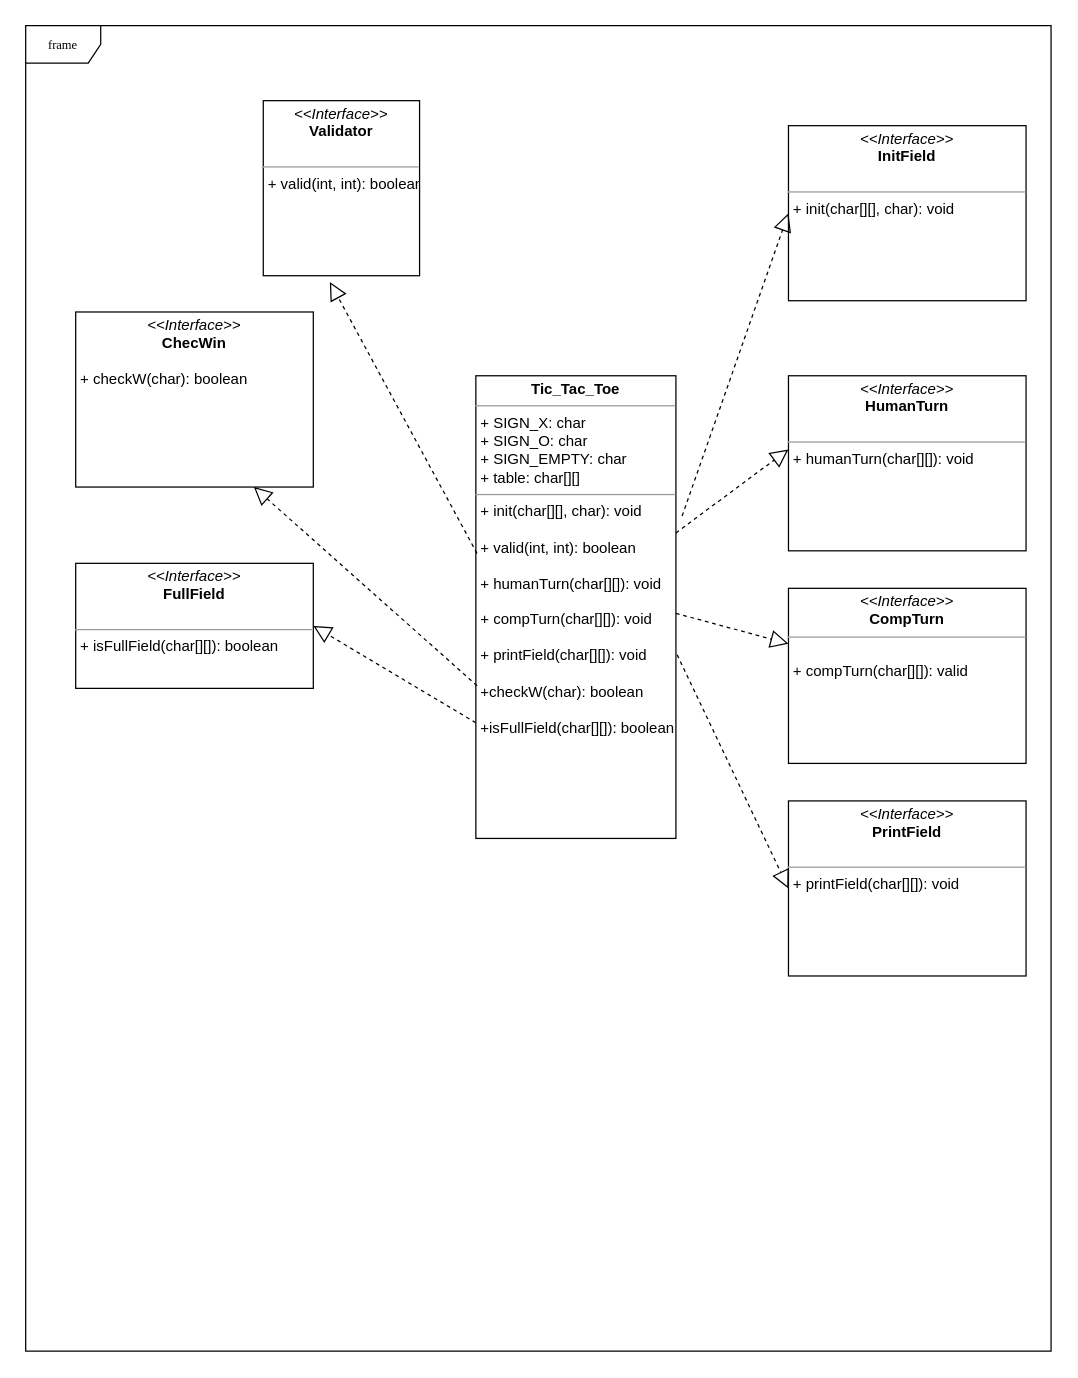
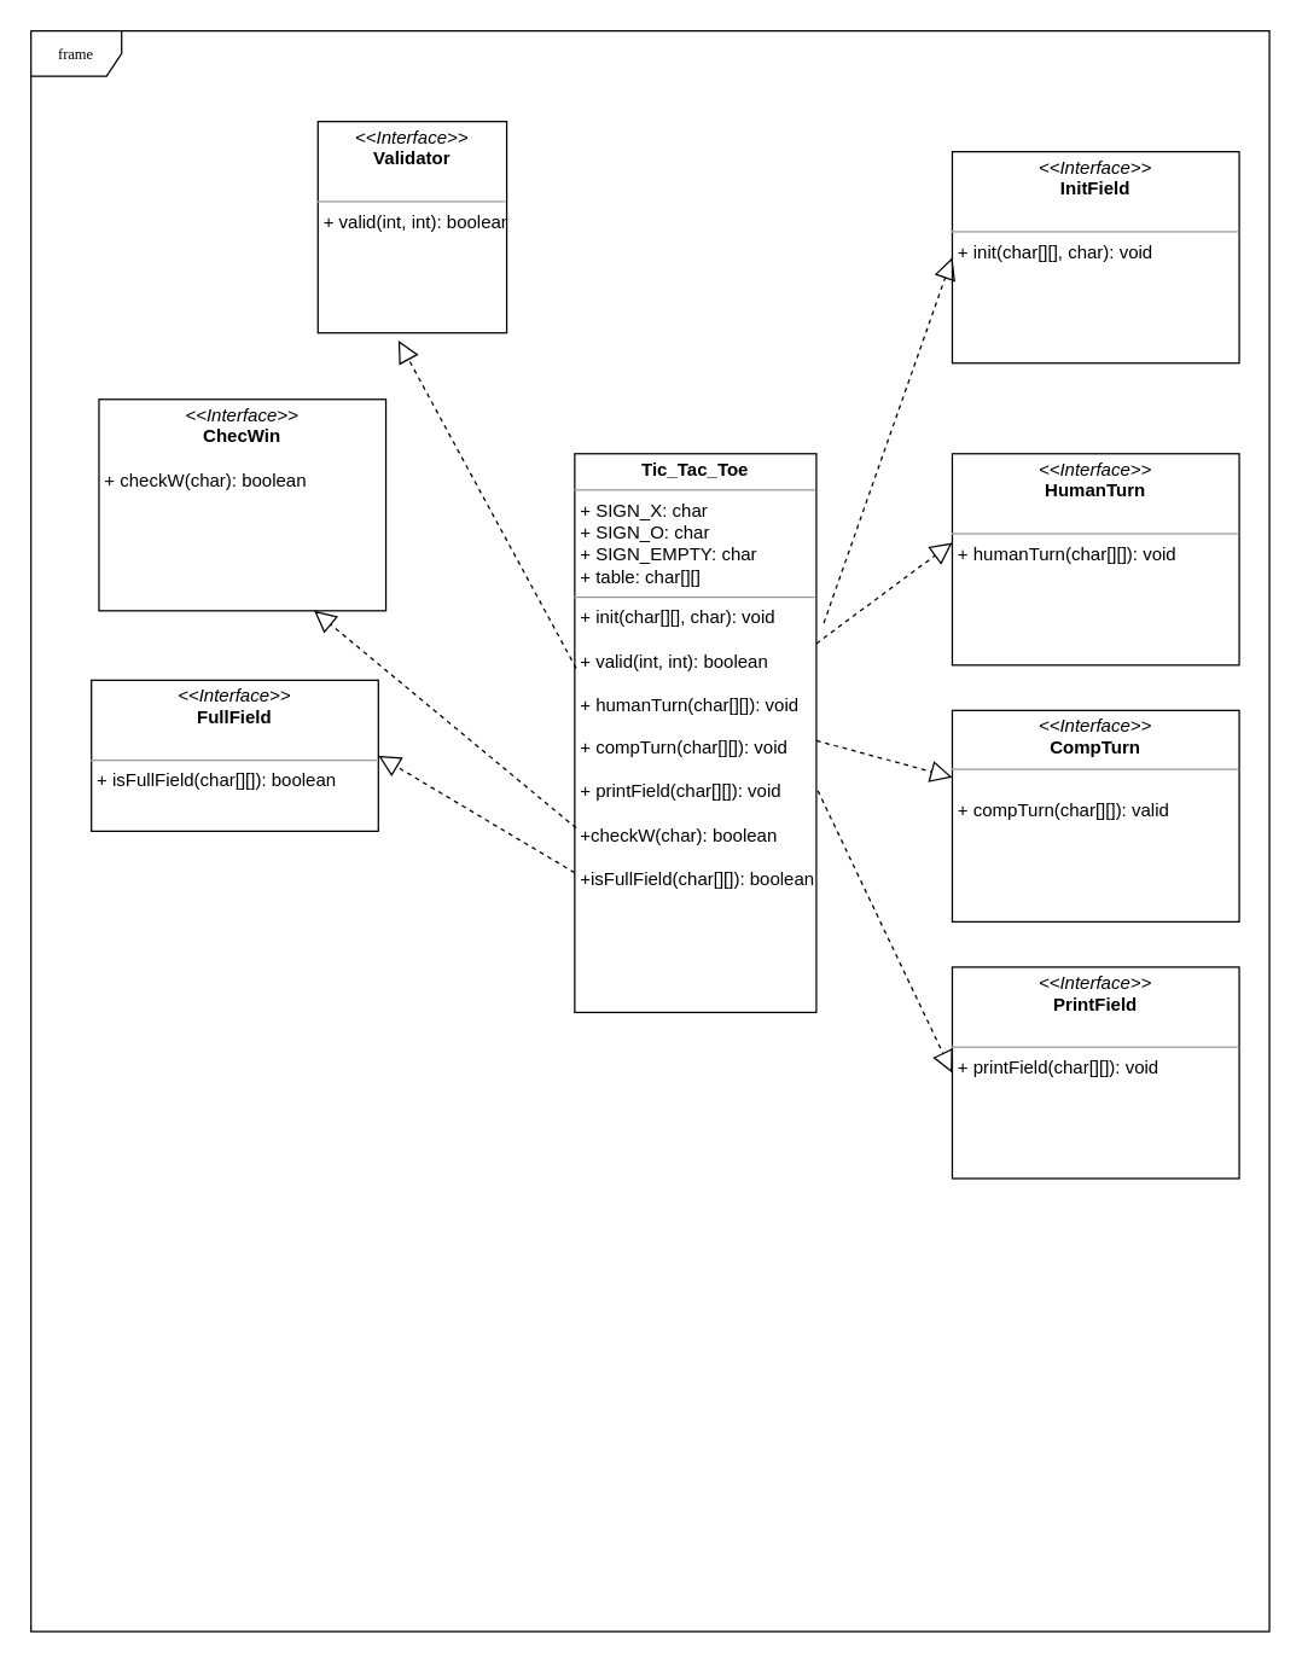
  <mxCell id="0" />
  <mxCell id="1" parent="0" />
  <mxCell id="2" value="frame" style="shape=umlFrame;whiteSpace=wrap;html=1;rounded=0;shadow=0;comic=0;labelBackgroundColor=none;strokeWidth=1;fontFamily=Verdana;fontSize=10;align=center;" parent="1" vertex="1"><mxGeometry x="20" y="20" width="820" height="1060" as="geometry" /></mxCell>
  <mxCell id="3" value="&lt;p style=&quot;margin: 0px ; margin-top: 4px ; text-align: center&quot;&gt;&lt;i&gt;&amp;lt;&amp;lt;Interface&amp;gt;&amp;gt;&lt;/i&gt;&lt;br&gt;&lt;b&gt;InitField&lt;/b&gt;&lt;/p&gt;&lt;p style=&quot;margin: 0px ; margin-left: 4px&quot;&gt;&lt;br&gt;&lt;/p&gt;&lt;hr size=&quot;1&quot;&gt;&lt;p style=&quot;margin: 0px ; margin-left: 4px&quot;&gt;+ init(char[][], char): void&lt;br&gt;&lt;br&gt;&lt;/p&gt;" style="verticalAlign=top;align=left;overflow=fill;fontSize=12;fontFamily=Helvetica;html=1;rounded=0;shadow=0;comic=0;labelBackgroundColor=none;strokeWidth=1" parent="1" vertex="1"><mxGeometry x="630" y="100" width="190" height="140" as="geometry" /></mxCell>
  <mxCell id="4" value="&lt;p style=&quot;margin: 0px ; margin-top: 4px ; text-align: center&quot;&gt;&lt;i&gt;&amp;lt;&amp;lt;Interface&amp;gt;&amp;gt;&lt;/i&gt;&lt;br&gt;&lt;b&gt;HumanTurn&lt;/b&gt;&lt;/p&gt;&lt;p style=&quot;margin: 0px ; margin-left: 4px&quot;&gt;&lt;br&gt;&lt;/p&gt;&lt;hr size=&quot;1&quot;&gt;&lt;p style=&quot;margin: 0px ; margin-left: 4px&quot;&gt;+ humanTurn(char[][]): void&lt;br&gt;&lt;br&gt;&lt;/p&gt;" style="verticalAlign=top;align=left;overflow=fill;fontSize=12;fontFamily=Helvetica;html=1;rounded=0;shadow=0;comic=0;labelBackgroundColor=none;strokeWidth=1" parent="1" vertex="1"><mxGeometry x="630" y="300" width="190" height="140" as="geometry" /></mxCell>
  <mxCell id="5" value="&lt;p style=&quot;margin: 0px ; margin-top: 4px ; text-align: center&quot;&gt;&lt;i&gt;&amp;lt;&amp;lt;Interface&amp;gt;&amp;gt;&lt;/i&gt;&lt;br&gt;&lt;b&gt;PrintField&lt;/b&gt;&lt;/p&gt;&lt;p style=&quot;margin: 0px ; margin-left: 4px&quot;&gt;&lt;br&gt;&lt;/p&gt;&lt;hr size=&quot;1&quot;&gt;&lt;p style=&quot;margin: 0px ; margin-left: 4px&quot;&gt;+ printField(char[][]): void&lt;br&gt;&lt;/p&gt;" style="verticalAlign=top;align=left;overflow=fill;fontSize=12;fontFamily=Helvetica;html=1;rounded=0;shadow=0;comic=0;labelBackgroundColor=none;strokeWidth=1" parent="1" vertex="1"><mxGeometry x="630" y="640" width="190" height="140" as="geometry" /></mxCell>
  <mxCell id="6" value="&lt;p style=&quot;margin: 0px ; margin-top: 4px ; text-align: center&quot;&gt;&lt;i&gt;&amp;lt;&amp;lt;Interface&amp;gt;&amp;gt;&lt;/i&gt;&lt;br&gt;&lt;b&gt;Validator&lt;/b&gt;&lt;/p&gt;&lt;p style=&quot;margin: 0px ; margin-left: 4px&quot;&gt;&lt;br&gt;&lt;/p&gt;&lt;hr size=&quot;1&quot;&gt;&lt;p style=&quot;margin: 0px ; margin-left: 4px&quot;&gt;+ valid(int, int): boolean&lt;br&gt;&lt;/p&gt;" style="verticalAlign=top;align=left;overflow=fill;fontSize=12;fontFamily=Helvetica;html=1;rounded=0;shadow=0;comic=0;labelBackgroundColor=none;strokeWidth=1" parent="1" vertex="1"><mxGeometry x="210" y="80" width="125" height="140" as="geometry" /></mxCell>
  <mxCell id="7" value="&lt;p style=&quot;margin: 0px ; margin-top: 4px ; text-align: center&quot;&gt;&lt;i&gt;&amp;lt;&amp;lt;Interface&amp;gt;&amp;gt;&lt;/i&gt;&lt;br&gt;&lt;b&gt;CompTurn&lt;/b&gt;&lt;/p&gt;&lt;hr size=&quot;1&quot;&gt;&lt;p style=&quot;margin: 0px ; margin-left: 4px&quot;&gt;&lt;/p&gt;&lt;p style=&quot;margin: 0px ; margin-left: 4px&quot;&gt;&lt;br&gt;+ compTurn(char[][]): valid&lt;/p&gt;" style="verticalAlign=top;align=left;overflow=fill;fontSize=12;fontFamily=Helvetica;html=1;rounded=0;shadow=0;comic=0;labelBackgroundColor=none;strokeWidth=1" parent="1" vertex="1"><mxGeometry x="630" y="470" width="190" height="140" as="geometry" /></mxCell>
- <mxCell id="8" value="&lt;p style=&quot;margin: 0px ; margin-top: 4px ; text-align: center&quot;&gt;&lt;i&gt;&amp;lt;&amp;lt;Interface&amp;gt;&amp;gt;&lt;/i&gt;&lt;br&gt;&lt;b&gt;ChecWin&lt;/b&gt;&lt;/p&gt;&lt;p style=&quot;margin: 0px ; margin-left: 4px&quot;&gt;&lt;br&gt;&lt;/p&gt;&lt;p style=&quot;margin: 0px ; margin-left: 4px&quot;&gt;+ checkW(char): boolean&lt;br&gt;&lt;br&gt;&lt;/p&gt;" style="verticalAlign=top;align=left;overflow=fill;fontSize=12;fontFamily=Helvetica;html=1;rounded=0;shadow=0;comic=0;labelBackgroundColor=none;strokeWidth=1;" parent="1" vertex="1"><mxGeometry x="60" y="249" width="190" height="140" as="geometry" /></mxCell>
+ <mxCell id="8" value="&lt;p style=&quot;margin: 0px ; margin-top: 4px ; text-align: center&quot;&gt;&lt;i&gt;&amp;lt;&amp;lt;Interface&amp;gt;&amp;gt;&lt;/i&gt;&lt;br&gt;&lt;b&gt;ChecWin&lt;/b&gt;&lt;/p&gt;&lt;p style=&quot;margin: 0px ; margin-left: 4px&quot;&gt;&lt;br&gt;&lt;/p&gt;&lt;p style=&quot;margin: 0px ; margin-left: 4px&quot;&gt;+ checkW(char): boolean&lt;br&gt;&lt;br&gt;&lt;/p&gt;" style="verticalAlign=top;align=left;overflow=fill;fontSize=12;fontFamily=Helvetica;html=1;rounded=0;shadow=0;comic=0;labelBackgroundColor=none;strokeWidth=1;" parent="1" vertex="1"><mxGeometry x="65" y="264" width="190" height="140" as="geometry" /></mxCell>
  <mxCell id="9" value="&lt;p style=&quot;margin: 0px ; margin-top: 4px ; text-align: center&quot;&gt;&lt;i&gt;&amp;lt;&amp;lt;Interface&amp;gt;&amp;gt;&lt;/i&gt;&lt;br&gt;&lt;b&gt;FullField&lt;/b&gt;&lt;/p&gt;&lt;p style=&quot;margin: 0px ; margin-left: 4px&quot;&gt;&lt;br&gt;&lt;/p&gt;&lt;hr size=&quot;1&quot;&gt;&lt;p style=&quot;margin: 0px ; margin-left: 4px&quot;&gt;+ isFullField(char[][]): boolean&lt;br&gt;&lt;/p&gt;" style="verticalAlign=top;align=left;overflow=fill;fontSize=12;fontFamily=Helvetica;html=1;rounded=0;shadow=0;comic=0;labelBackgroundColor=none;strokeWidth=1" parent="1" vertex="1"><mxGeometry x="60" y="450" width="190" height="100" as="geometry" /></mxCell>
  <mxCell id="10" value="&lt;p style=&quot;margin: 0px ; margin-top: 4px ; text-align: center&quot;&gt;&lt;b&gt;Tic_Tac_Toe&lt;/b&gt;&lt;/p&gt;&lt;hr size=&quot;1&quot;&gt;&lt;p style=&quot;margin: 0px ; margin-left: 4px&quot;&gt;+ SIGN_X: char&lt;/p&gt;&lt;p style=&quot;margin: 0px ; margin-left: 4px&quot;&gt;+ SIGN_O: char&lt;/p&gt;&lt;p style=&quot;margin: 0px ; margin-left: 4px&quot;&gt;+ SIGN_EMPTY: char&lt;/p&gt;&lt;p style=&quot;margin: 0px ; margin-left: 4px&quot;&gt;+ table: char[][]&lt;/p&gt;&lt;hr size=&quot;1&quot;&gt;&lt;p style=&quot;margin: 0px ; margin-left: 4px&quot;&gt;+ init(char[][], char): void&lt;/p&gt;&lt;p style=&quot;margin: 0px ; margin-left: 4px&quot;&gt;&lt;br&gt;&lt;/p&gt;&lt;p style=&quot;margin: 0px ; margin-left: 4px&quot;&gt;+ valid(int, int): boolean&lt;/p&gt;&lt;p style=&quot;margin: 0px ; margin-left: 4px&quot;&gt;&lt;br&gt;&lt;/p&gt;&lt;p style=&quot;margin: 0px ; margin-left: 4px&quot;&gt;+ humanTurn(char[][]): void&lt;/p&gt;&lt;p style=&quot;margin: 0px ; margin-left: 4px&quot;&gt;&lt;br&gt;&lt;/p&gt;&lt;p style=&quot;margin: 0px ; margin-left: 4px&quot;&gt;+ compTurn(char[][]): void&lt;/p&gt;&lt;p style=&quot;margin: 0px ; margin-left: 4px&quot;&gt;&lt;br&gt;&lt;/p&gt;&lt;p style=&quot;margin: 0px ; margin-left: 4px&quot;&gt;+ printField(char[][]): void&lt;/p&gt;&lt;p style=&quot;margin: 0px ; margin-left: 4px&quot;&gt;&lt;br&gt;&lt;/p&gt;&lt;p style=&quot;margin: 0px ; margin-left: 4px&quot;&gt;+checkW(char): boolean&lt;/p&gt;&lt;p style=&quot;margin: 0px ; margin-left: 4px&quot;&gt;&lt;br&gt;&lt;/p&gt;&lt;p style=&quot;margin: 0px ; margin-left: 4px&quot;&gt;+isFullField(char[][]): boolean&amp;nbsp;&lt;/p&gt;" style="verticalAlign=top;align=left;overflow=fill;fontSize=12;fontFamily=Helvetica;html=1;" vertex="1" parent="1"><mxGeometry x="380" y="300" width="160" height="370" as="geometry" /></mxCell>
  <mxCell id="11" value="" style="endArrow=block;dashed=1;endFill=0;endSize=12;html=1;rounded=0;" edge="1" parent="1" source="10" target="7"><mxGeometry width="160" relative="1" as="geometry"><mxPoint x="360" y="450" as="sourcePoint" /><mxPoint x="520" y="450" as="targetPoint" /><Array as="points"><mxPoint x="540" y="490" /></Array></mxGeometry></mxCell>
  <mxCell id="12" value="" style="endArrow=block;dashed=1;endFill=0;endSize=12;html=1;rounded=0;entryX=0.75;entryY=1;entryDx=0;entryDy=0;exitX=0.006;exitY=0.67;exitDx=0;exitDy=0;exitPerimeter=0;" edge="1" parent="1" source="10" target="8"><mxGeometry width="160" relative="1" as="geometry"><mxPoint x="360" y="550" as="sourcePoint" /><mxPoint x="520" y="550" as="targetPoint" /></mxGeometry></mxCell>
  <mxCell id="13" value="" style="endArrow=block;dashed=1;endFill=0;endSize=12;html=1;rounded=0;entryX=1;entryY=0.5;entryDx=0;entryDy=0;exitX=0;exitY=0.75;exitDx=0;exitDy=0;" edge="1" parent="1" source="10" target="9"><mxGeometry width="160" relative="1" as="geometry"><mxPoint x="360" y="550" as="sourcePoint" /><mxPoint x="520" y="550" as="targetPoint" /></mxGeometry></mxCell>
  <mxCell id="14" value="" style="endArrow=block;dashed=1;endFill=0;endSize=12;html=1;rounded=0;entryX=0;entryY=0.421;entryDx=0;entryDy=0;entryPerimeter=0;" edge="1" parent="1" source="10" target="4"><mxGeometry width="160" relative="1" as="geometry"><mxPoint x="360" y="550" as="sourcePoint" /><mxPoint x="520" y="550" as="targetPoint" /></mxGeometry></mxCell>
  <mxCell id="15" value="" style="endArrow=block;dashed=1;endFill=0;endSize=12;html=1;rounded=0;entryX=0;entryY=0.5;entryDx=0;entryDy=0;exitX=1.031;exitY=0.303;exitDx=0;exitDy=0;exitPerimeter=0;" edge="1" parent="1" source="10" target="3"><mxGeometry width="160" relative="1" as="geometry"><mxPoint x="360" y="550" as="sourcePoint" /><mxPoint x="520" y="550" as="targetPoint" /></mxGeometry></mxCell>
  <mxCell id="16" value="" style="endArrow=block;dashed=1;endFill=0;endSize=12;html=1;rounded=0;entryX=0.426;entryY=1.036;entryDx=0;entryDy=0;entryPerimeter=0;exitX=0.006;exitY=0.384;exitDx=0;exitDy=0;exitPerimeter=0;" edge="1" parent="1" source="10" target="6"><mxGeometry width="160" relative="1" as="geometry"><mxPoint x="360" y="350" as="sourcePoint" /><mxPoint x="520" y="350" as="targetPoint" /></mxGeometry></mxCell>
  <mxCell id="17" value="" style="endArrow=block;dashed=1;endFill=0;endSize=12;html=1;rounded=0;entryX=0;entryY=0.5;entryDx=0;entryDy=0;exitX=1.006;exitY=0.603;exitDx=0;exitDy=0;exitPerimeter=0;" edge="1" parent="1" source="10" target="5"><mxGeometry width="160" relative="1" as="geometry"><mxPoint x="360" y="550" as="sourcePoint" /><mxPoint x="520" y="550" as="targetPoint" /></mxGeometry></mxCell>
